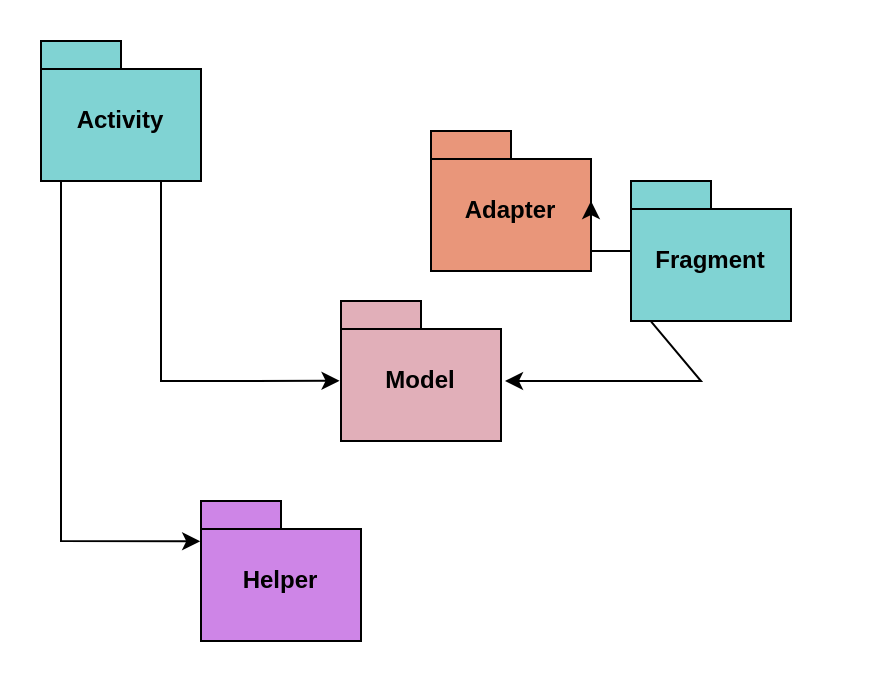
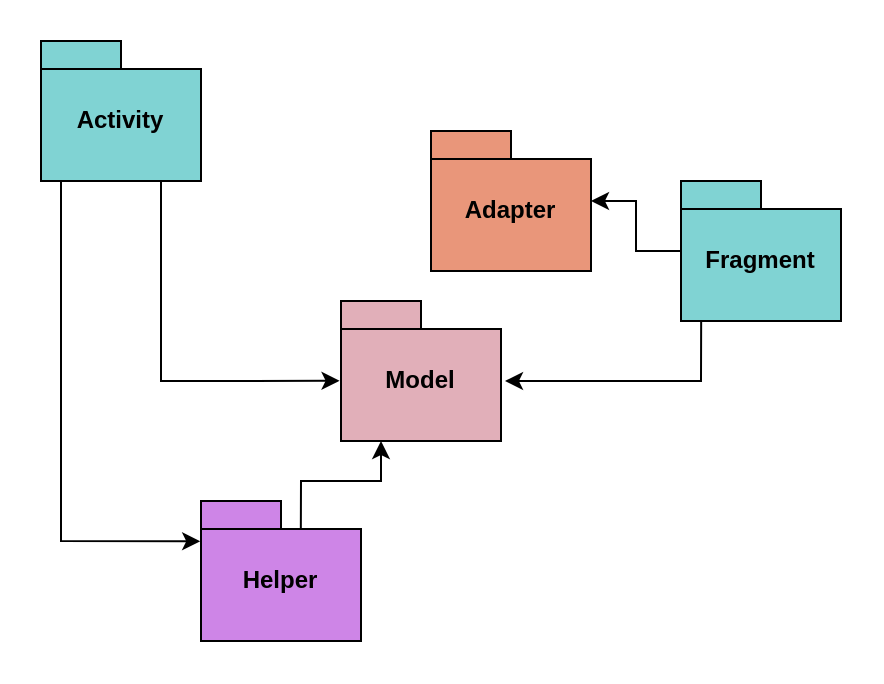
  <mxCell id="0" />
  <mxCell id="1" parent="0" />
  <mxCell id="2" value="Activity" style="shape=folder;fontStyle=1;spacingTop=10;tabWidth=40;tabHeight=14;tabPosition=left;html=1;whiteSpace=wrap;fillColor=#80d3d3;" vertex="1" parent="1"><mxGeometry x="20" y="20" width="80" height="70" as="geometry" /></mxCell>
  <mxCell id="3" value="Adapter" style="shape=folder;fontStyle=1;spacingTop=10;tabWidth=40;tabHeight=14;tabPosition=left;html=1;whiteSpace=wrap;fillColor=#e9967a;" vertex="1" parent="1"><mxGeometry x="215" y="65" width="80" height="70" as="geometry" /></mxCell>
  <mxCell id="4" value="" style="edgeStyle=orthogonalEdgeStyle;rounded=0;orthogonalLoop=1;jettySize=auto;html=1;startArrow=none;startFill=0;endArrow=classic;endFill=1;" edge="1" parent="1" source="5" target="3"><mxGeometry relative="1" as="geometry" /></mxCell>
- <mxCell id="5" value="Fragment" style="shape=folder;fontStyle=1;spacingTop=10;tabWidth=40;tabHeight=14;tabPosition=left;html=1;whiteSpace=wrap;fillColor=#80d3d3;" vertex="1" parent="1"><mxGeometry x="315" y="90" width="80" height="70" as="geometry" /></mxCell>
+ <mxCell id="5" value="Fragment" style="shape=folder;fontStyle=1;spacingTop=10;tabWidth=40;tabHeight=14;tabPosition=left;html=1;whiteSpace=wrap;fillColor=#80d3d3;" vertex="1" parent="1"><mxGeometry x="340" y="90" width="80" height="70" as="geometry" /></mxCell>
  <mxCell id="6" value="Model" style="shape=folder;fontStyle=1;spacingTop=10;tabWidth=40;tabHeight=14;tabPosition=left;html=1;whiteSpace=wrap;fillColor=#e1afb9;" vertex="1" parent="1"><mxGeometry x="170" y="150" width="80" height="70" as="geometry" /></mxCell>
  <mxCell id="7" value="Helper" style="shape=folder;fontStyle=1;spacingTop=10;tabWidth=40;tabHeight=14;tabPosition=left;html=1;whiteSpace=wrap;fillColor=#ce85e7;" vertex="1" parent="1"><mxGeometry x="100" y="250" width="80" height="70" as="geometry" /></mxCell>
  <mxCell id="8" value="" style="endArrow=classic;html=1;rounded=0;exitX=0.125;exitY=1.006;exitDx=0;exitDy=0;exitPerimeter=0;entryX=-0.005;entryY=0.288;entryDx=0;entryDy=0;entryPerimeter=0;" edge="1" parent="1" source="2" target="7"><mxGeometry width="50" height="50" relative="1" as="geometry"><mxPoint x="-40" y="280" as="sourcePoint" /><mxPoint x="10" y="230" as="targetPoint" /><Array as="points"><mxPoint x="30" y="270" /></Array></mxGeometry></mxCell>
  <mxCell id="9" value="" style="endArrow=classic;html=1;rounded=0;entryX=-0.009;entryY=0.57;entryDx=0;entryDy=0;entryPerimeter=0;startArrow=none;startFill=0;endFill=1;" edge="1" parent="1" target="6"><mxGeometry width="50" height="50" relative="1" as="geometry"><mxPoint x="80" y="90" as="sourcePoint" /><mxPoint x="140" y="190" as="targetPoint" /><Array as="points"><mxPoint x="80" y="190" /></Array></mxGeometry></mxCell>
  <mxCell id="10" value="" style="endArrow=classic;html=1;rounded=0;entryX=1.025;entryY=0.571;entryDx=0;entryDy=0;entryPerimeter=0;exitX=0.126;exitY=1.005;exitDx=0;exitDy=0;exitPerimeter=0;startArrow=none;startFill=0;endFill=1;" edge="1" parent="1" source="5" target="6"><mxGeometry width="50" height="50" relative="1" as="geometry"><mxPoint x="270" y="260" as="sourcePoint" /><mxPoint x="320" y="210" as="targetPoint" /><Array as="points"><mxPoint x="350" y="190" /></Array></mxGeometry></mxCell>
+ <mxCell id="11" value="" style="endArrow=classic;html=1;rounded=0;exitX=0.624;exitY=0.193;exitDx=0;exitDy=0;exitPerimeter=0;entryX=0.25;entryY=1;entryDx=0;entryDy=0;entryPerimeter=0;" edge="1" parent="1" source="7" target="6"><mxGeometry width="50" height="50" relative="1" as="geometry"><mxPoint x="230" y="280" as="sourcePoint" /><mxPoint x="280" y="230" as="targetPoint" /><Array as="points"><mxPoint x="150" y="240" /><mxPoint x="190" y="240" /></Array></mxGeometry></mxCell>
